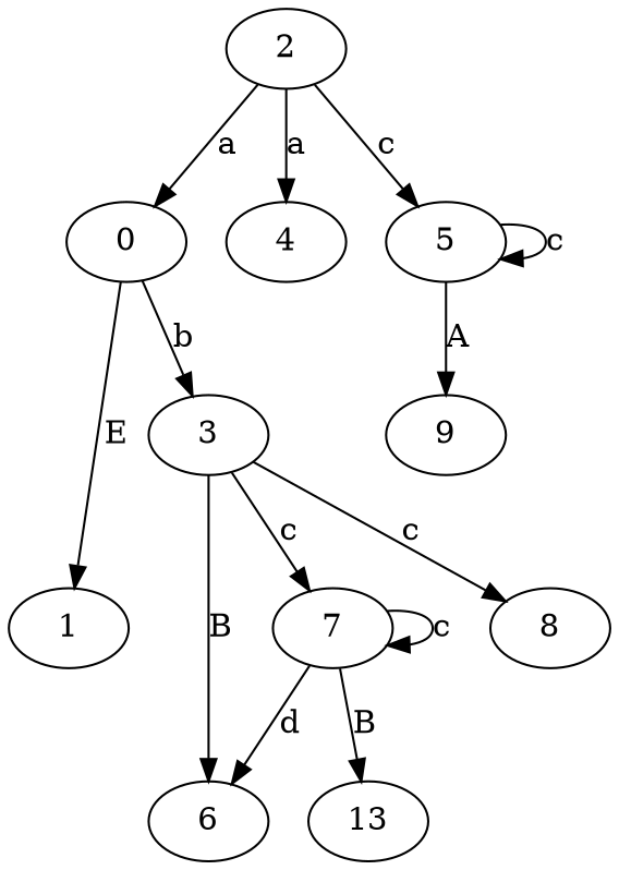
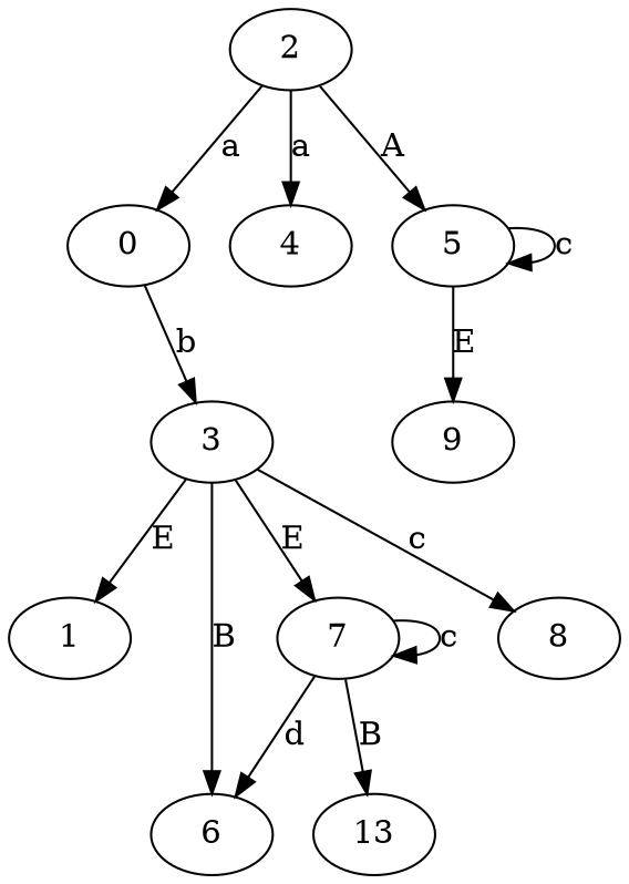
  digraph {
    0
    1
    3
    2
    4
    5
    6
    7
    8
    9
    n11 [label=13]
-   0 -> 1 [label=E]
+   3 -> 1 [label=E]
    0 -> 3 [label=b]
    3 -> 6 [label=B]
-   3 -> 7 [label=c]
+   3 -> 7 [label=E]
    3 -> 8 [label=c]
    2 -> 0 [label=a]
    2 -> 4 [label=a]
-   2 -> 5 [label=c]
+   2 -> 5 [label=A]
    5 -> 5 [label=c]
-   5 -> 9 [label=A]
+   5 -> 9 [label=E]
    7 -> 6 [label=d]
    7 -> 7 [label=c]
    7 -> n11 [label=B]
  }
